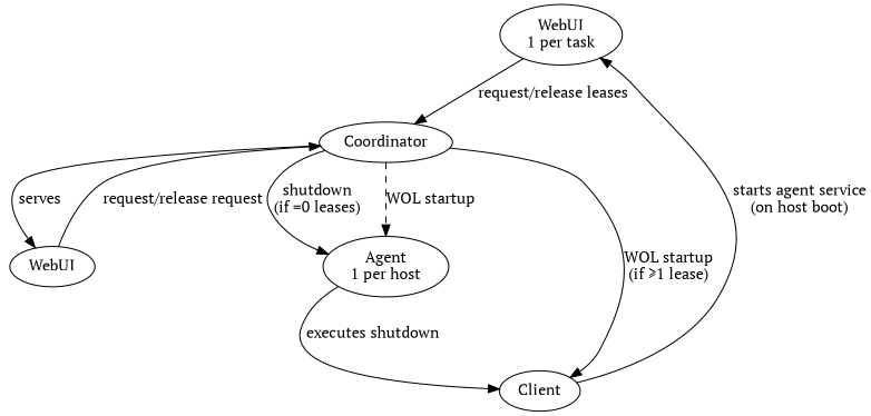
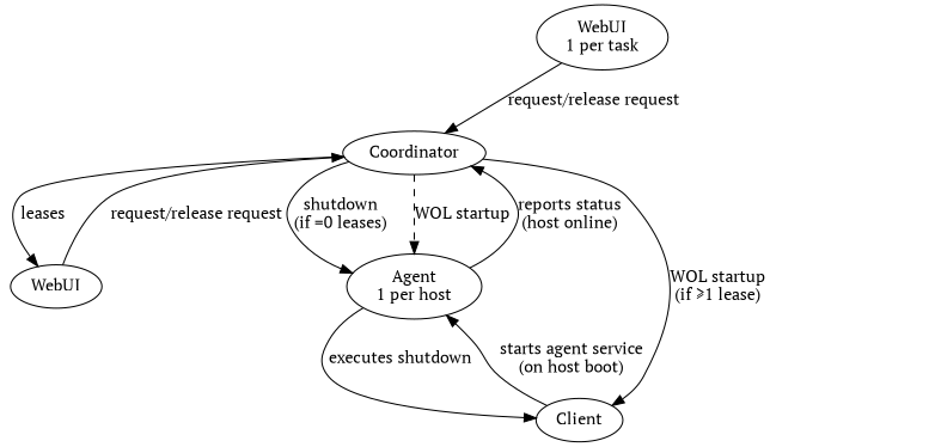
  digraph {
    fontname="PT Serif"
    rankdir=TB
    node [fontname="PT Serif" shape=ellipse]
    edge [fontname="PT Serif"]
    n1 [label="WebUI\n1 per task"]
    n2 [label=Coordinator]
    n3 [label=WebUI]
    n4 [label="Agent\n1 per host"]
    n5 [label=Client]
-   n1 -> n2 [label="request/release leases"]
-   n2 -> n3 [label=serves]
+   n1 -> n2 [label="request/release request"]
+   n2 -> n3 [label=leases]
    n2 -> n4 [label="shutdown\n(if =0 leases)"]
    n2 -> n4 [label="WOL startup" style=dashed]
    n2 -> n5 [label="WOL startup\n(if ≥1 lease)"]
    n3 -> n2 [label="request/release request"]
+   n4 -> n2 [label="reports status\n(host online)"]
    n4 -> n5 [label="executes shutdown"]
-   n5 -> n1 [label="starts agent service\n(on host boot)"]
+   n5 -> n4 [label="starts agent service\n(on host boot)"]
  }
